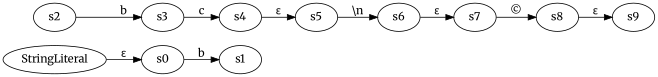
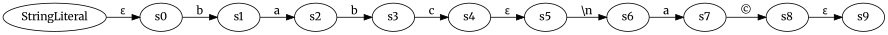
  digraph {
    fontname=Merriweather
    rankdir=LR
    node [fontname=Merriweather]
    edge [fontname=Merriweather]
    StringLiteral
    s0
    s1
    s2
    s3
    s4
    s5
    s6
    s7
    s8
    s9
    StringLiteral -> s0 [label="ε"]
    s0 -> s1 [label=b]
+   s1 -> s2 [label=a]
    s2 -> s3 [label=b]
    s3 -> s4 [label=c]
    s4 -> s5 [label="ε"]
    s5 -> s6 [label="\\n"]
-   s6 -> s7 [label="ε"]
+   s6 -> s7 [label=a]
    s7 -> s8 [label="©"]
    s8 -> s9 [label="ε"]
  }
